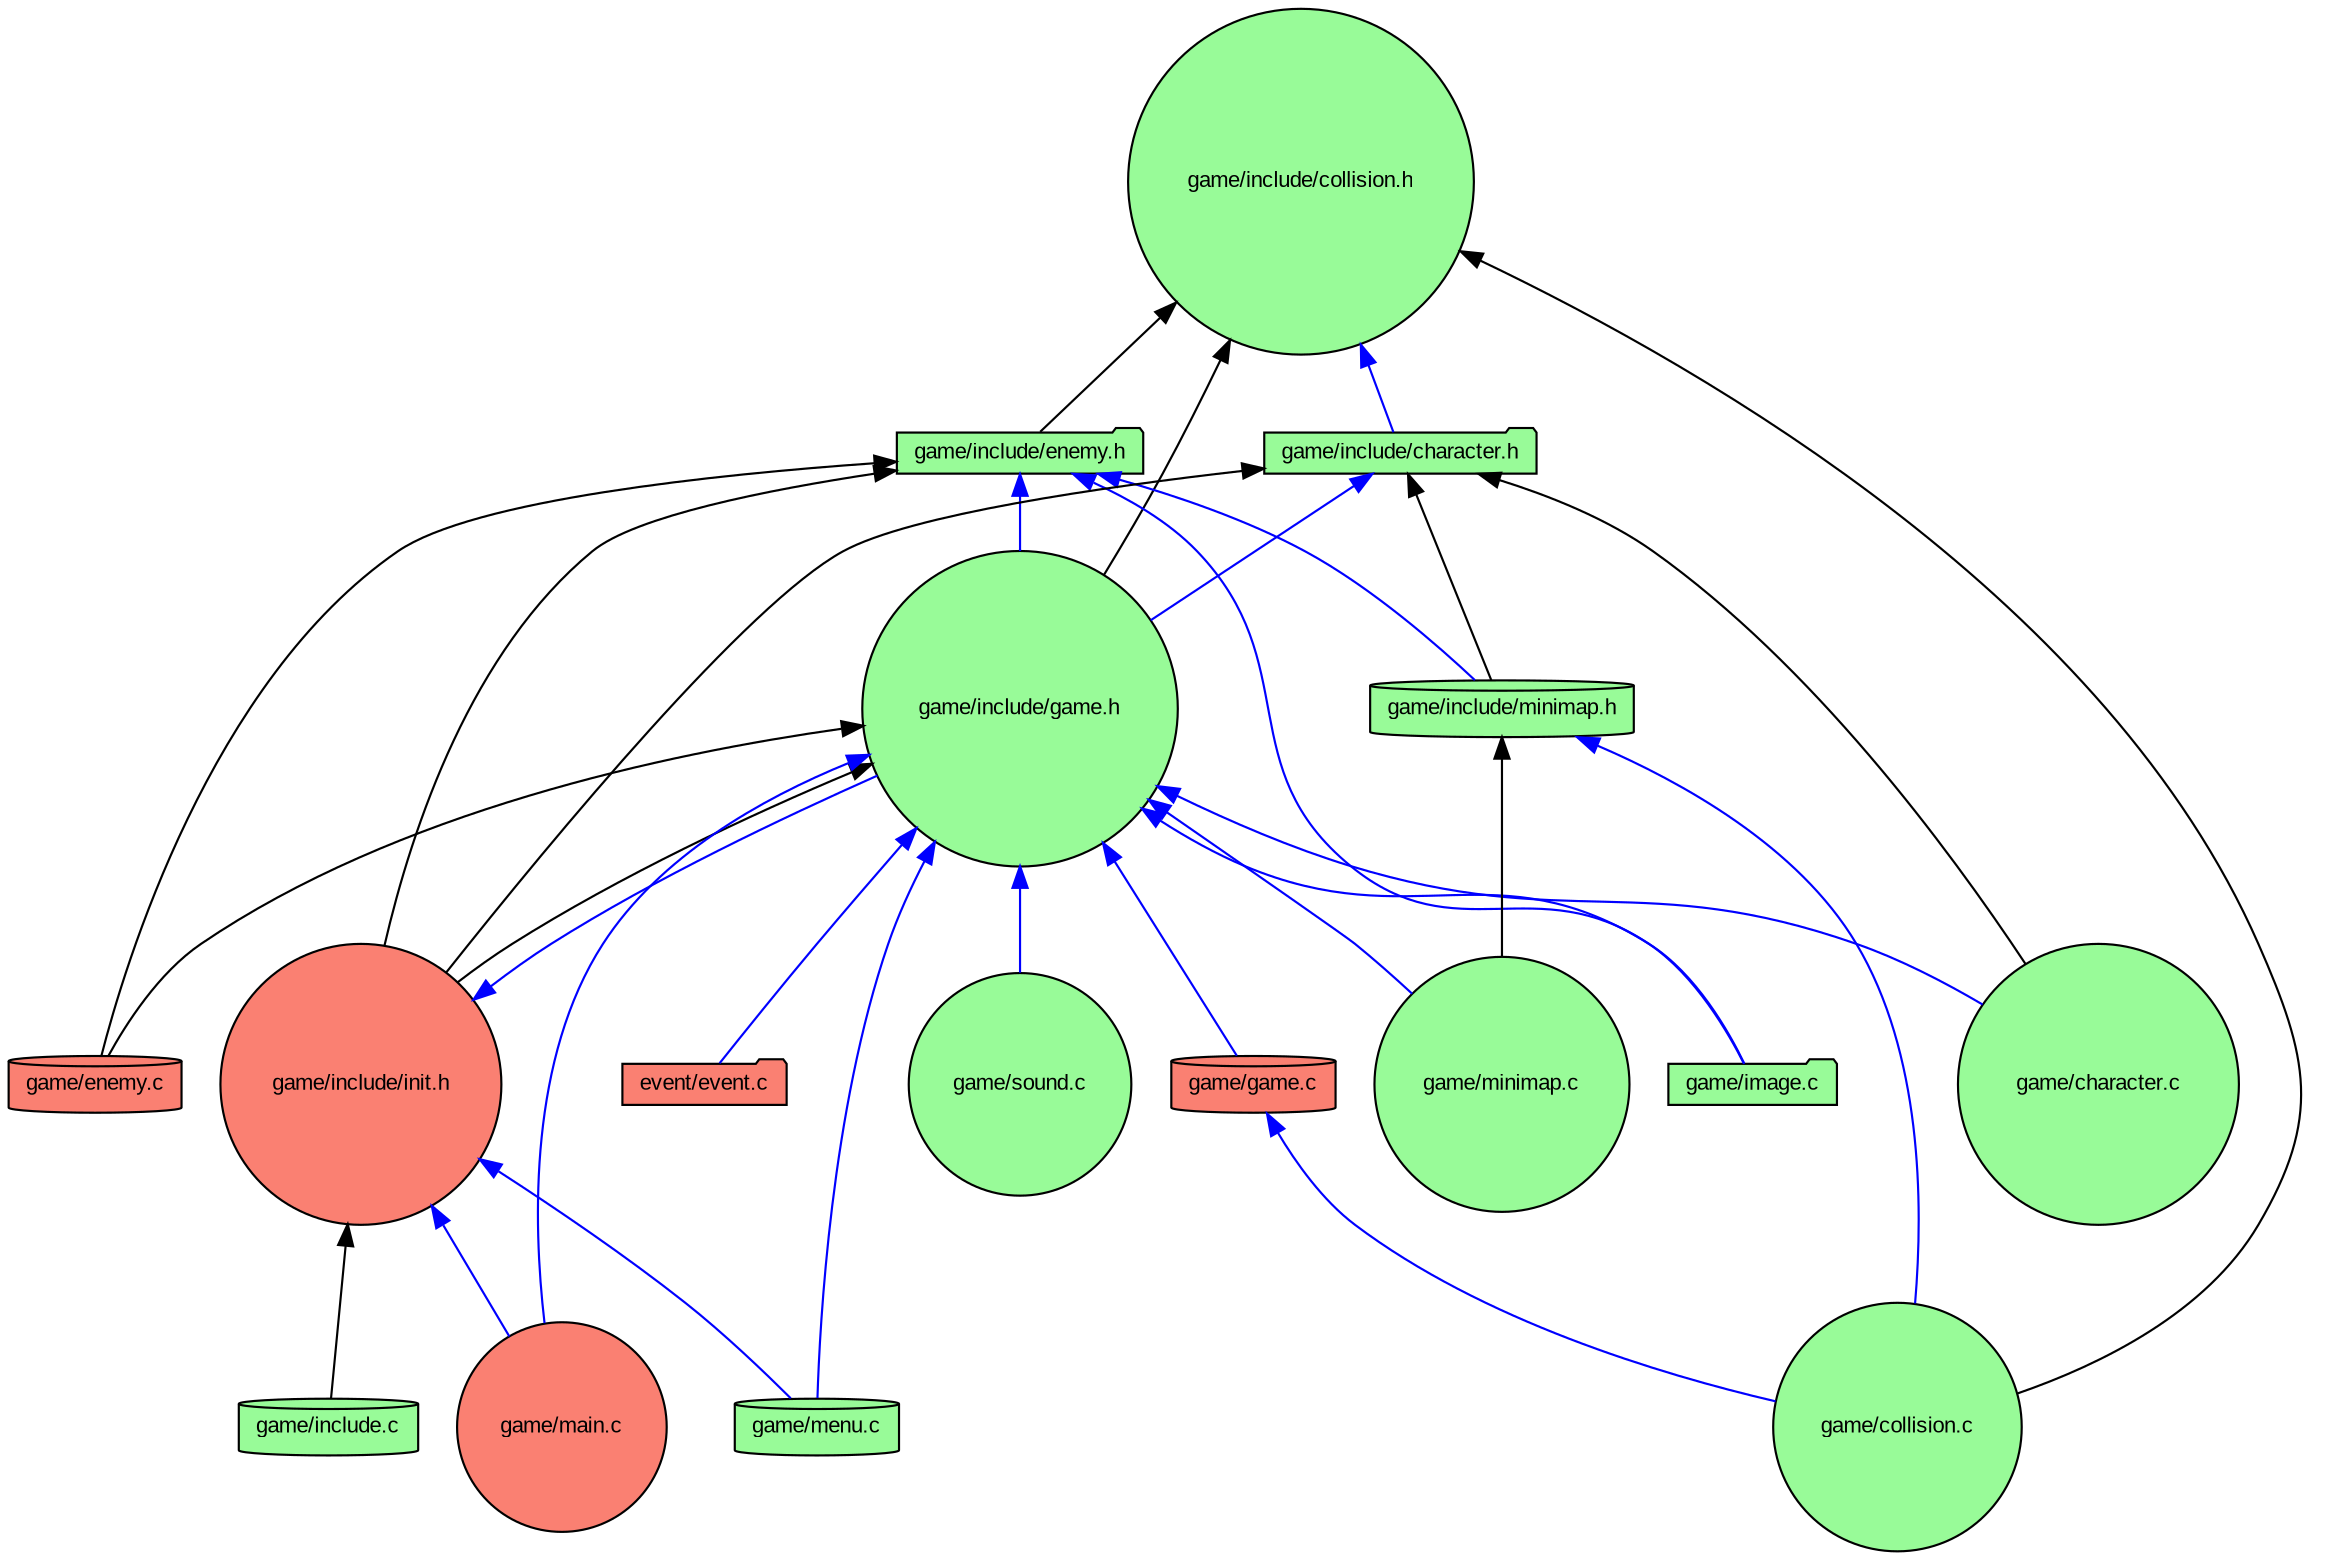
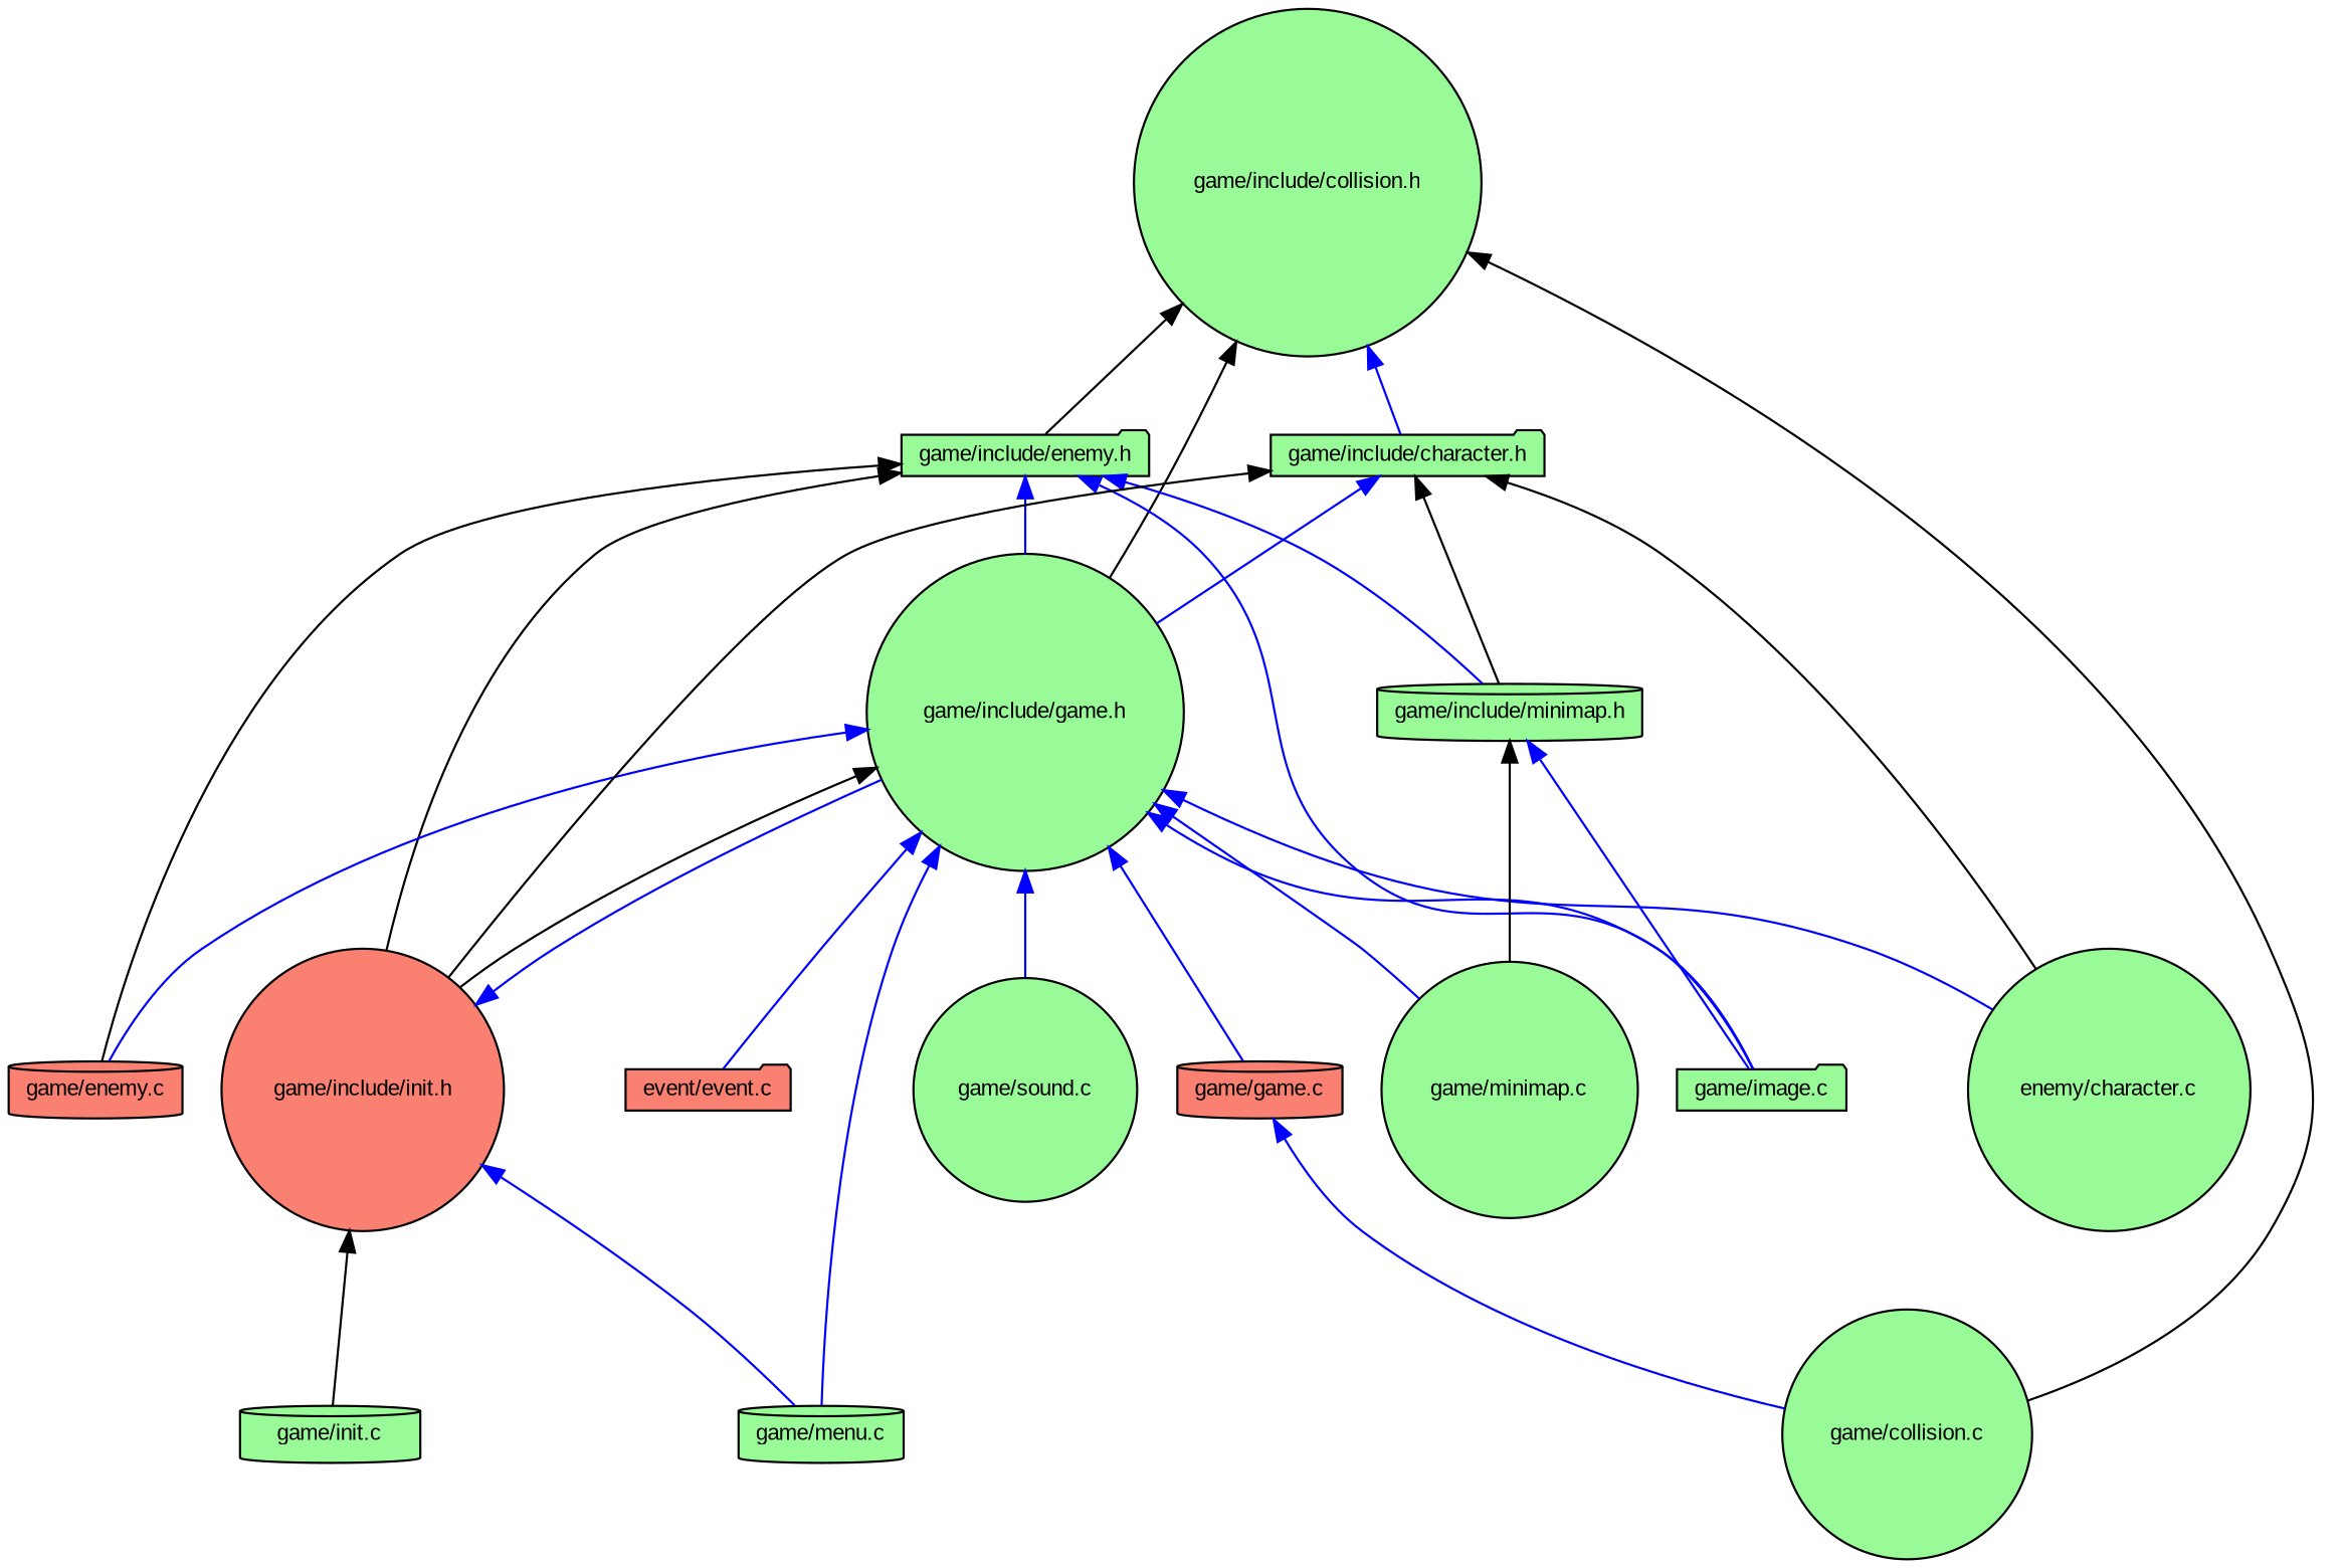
  digraph {
    fontname="Liberation Sans"
    node [color=black fillcolor=palegreen fontname="Liberation Sans" fontsize=10 shape=circle style=filled]
    edge [color=blue dir=back fontname="Liberation Sans" fontsize=10 labelfontname=Helvetica labelfontsize=10 style=solid]
    n1 [fontcolor=black height=0.2 label="game/include/collision.h" width=0.4]
    n2 [height=0.2 label="game/include/enemy.h" shape=folder width=0.4]
    n3 [height=0.2 label="game/include/game.h" width=0.4]
    n4 [height=0.2 label="game/collision.c" width=0.4]
    n5 [height=0.2 label="game/include/character.h" shape=folder width=0.4]
    n6 [fillcolor=salmon height=0.2 label="game/include/init.h" width=0.4]
    n7 [fillcolor=salmon height=0.2 label="game/enemy.c" shape=cylinder width=0.4]
    n8 [height=0.2 label="game/image.c" shape=folder width=0.4]
    n9 [height=0.2 label="game/include/minimap.h" shape=cylinder width=0.4]
-   n10 [fillcolor=salmon height=0.2 label="game/main.c" width=0.4]
    n11 [height=0.2 label="game/menu.c" shape=cylinder width=0.4]
-   n12 [height=0.2 label="game/character.c" width=0.4]
+   n12 [height=0.2 label="enemy/character.c" width=0.4]
    n13 [fillcolor=salmon height=0.2 label="event/event.c" shape=folder width=0.4]
    n14 [fillcolor=salmon height=0.2 label="game/game.c" shape=cylinder width=0.4]
    n15 [height=0.2 label="game/minimap.c" width=0.4]
    n16 [height=0.2 label="game/sound.c" width=0.4]
-   n17 [height=0.2 label="game/include.c" shape=cylinder width=0.4]
+   n17 [height=0.2 label="game/init.c" shape=cylinder width=0.4]
    n1 -> n2 [color=black]
    n1 -> n3 [color=black]
    n1 -> n4 [color=black]
    n1 -> n5
    n2 -> n3
    n2 -> n6 [color=black]
    n2 -> n7 [color=black]
    n2 -> n8
    n2 -> n9
    n3 -> n6 [color=black]
-   n3 -> n7 [color=black]
+   n3 -> n7
    n3 -> n8
-   n3 -> n10
    n3 -> n11
    n3 -> n12
    n3 -> n13
    n3 -> n14
    n3 -> n15
    n3 -> n16
    n5 -> n3
    n5 -> n6 [color=black]
    n5 -> n9 [color=black]
    n5 -> n12 [color=black]
    n6 -> n3
-   n6 -> n10
    n6 -> n11
    n6 -> n17 [color=black]
-   n9 -> n4
+   n9 -> n8
    n9 -> n15 [color=black]
    n14 -> n4
  }
